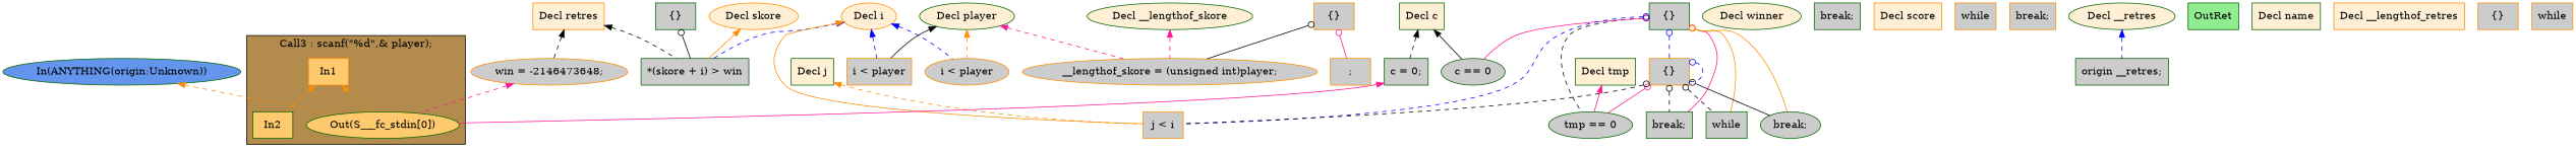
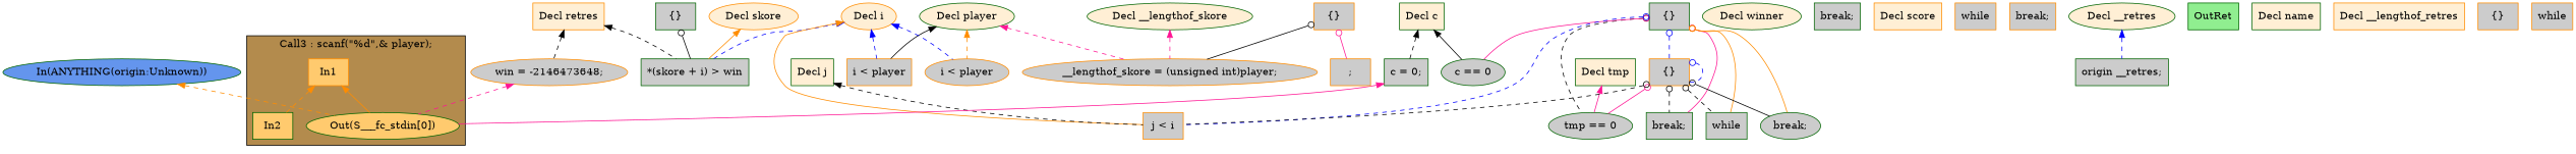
  digraph {
    rankdir=TB
    node [color=darkgreen fillcolor="#CCCCCC" shape=box style=filled]
    edge [color=black dir=back style=dashed]
    n1 [color=darkorange fillcolor="#FFCA6E" label=In1]
    n2 [fillcolor="#FFCA6E" label=In2]
    n3 [fillcolor="#FFCA6E" label="Out(S___fc_stdin[0])" shape=ellipse]
    n4 [label="tmp == 0" shape=ellipse]
    n5 [label="break;"]
    n6 [label="c == 0" shape=ellipse]
    n7 [fillcolor="#FFEFD5" label="Decl winner" shape=ellipse]
    n8 [label="break;"]
    n9 [color=darkorange fillcolor="#FFEFD5" label="Decl score"]
    n10 [color=darkorange label=while]
    n11 [fillcolor="#FFEFD5" label="Decl player" shape=ellipse]
    n12 [color=darkorange label="i < player" shape=ellipse]
    n13 [color=darkorange label="__lengthof_skore = (unsigned int)player;" shape=ellipse]
    n14 [color=darkorange label="i < player"]
    n15 [color=darkorange fillcolor="#FFEFD5" label="Decl i" shape=ellipse]
    n16 [label="*(skore + i) > win"]
    n17 [color=darkorange label="j < i"]
    n18 [label="{}"]
    n19 [fillcolor="#FFEFD5" label="Decl j"]
    n20 [color=darkorange fillcolor="#FFEFD5" label="Decl retres"]
    n21 [color=darkorange label="win = -2146473648;" shape=ellipse]
    n22 [color=darkorange label="break;"]
    n23 [fillcolor="#FFEFD5" label="Decl c"]
    n24 [label="c = 0;"]
    n25 [label="origin __retres;"]
    n26 [color=darkorange fillcolor="#FFEFD5" label="Decl skore" shape=ellipse]
    n27 [fillcolor="#90EE90" label=OutRet]
    n28 [fillcolor="#FFEFD5" label="Decl __lengthof_skore" shape=ellipse]
    n29 [fillcolor="#6495ED" label="In(ANYTHING(origin:Unknown))" shape=ellipse]
    n30 [fillcolor="#FFEFD5" label="Decl name"]
    n31 [color=darkorange fillcolor="#FFEFD5" label="Decl __lengthof_retres"]
    n32 [fillcolor="#FFEFD5" label="Decl tmp"]
    n33 [fillcolor="#FFEFD5" label="Decl __retres" shape=ellipse]
    n34 [color=darkorange label="{}"]
    n35 [color=darkorange label=";"]
    n36 [color=darkorange label="{}"]
    n37 [color=darkorange label=while]
    n38 [label="{}"]
    n39 [label=while]
    n40 [label="break;" shape=ellipse]
    n41 [color=darkorange label="{}"]
    subgraph cluster_1 {
      fillcolor="#B38B4D"
      label="Call3 : scanf(\"%d\",& player);"
      style=filled
      n1
      n2
      n3
    }
    n1 -> n2 [color=darkorange]
-   n1 -> n3 [color=darkorange]
+   n1 -> n3 [color=darkorange style=solid]
    n11 -> n12 [color=darkorange]
    n11 -> n13 [color=deeppink]
    n11 -> n14 [style=solid]
    n15 -> n12 [color=blue]
    n15 -> n14 [color=blue]
    n15 -> n16 [color=blue]
    n15 -> n17 [color=darkorange style=solid]
    n18 -> n16 [arrowtail=odot style=solid]
-   n19 -> n17 [color=darkorange]
+   n19 -> n17
    n20 -> n16
    n20 -> n21
    n21 -> n3 [color=deeppink]
    n23 -> n6 [style=solid]
    n23 -> n24
    n24 -> n3 [color=deeppink style=solid]
    n26 -> n16 [color=darkorange style=solid]
    n28 -> n13 [color=deeppink]
    n29 -> n3 [color=darkorange]
    n32 -> n4 [color=deeppink style=solid]
    n33 -> n25 [color=blue]
    n34 -> n13 [arrowtail=odot style=solid]
    n34 -> n35 [arrowtail=odot color=deeppink style=solid]
    n38 -> n4 [arrowtail=odot]
    n38 -> n5 [arrowtail=odot color=deeppink style=solid]
    n38 -> n6 [arrowtail=odot color=deeppink style=solid]
    n38 -> n17 [arrowtail=odot color=blue]
    n38 -> n39 [arrowtail=odot color=darkorange style=solid]
    n38 -> n40 [arrowtail=odot color=darkorange style=solid]
    n38 -> n41 [arrowtail=odot color=blue]
    n41 -> n4 [arrowtail=odot color=deeppink style=solid]
    n41 -> n5 [arrowtail=odot]
    n41 -> n17 [arrowtail=odot]
    n41 -> n39 [arrowtail=odot]
    n41 -> n40 [arrowtail=odot style=solid]
    n41 -> n41 [arrowtail=odot color=blue]
  }
